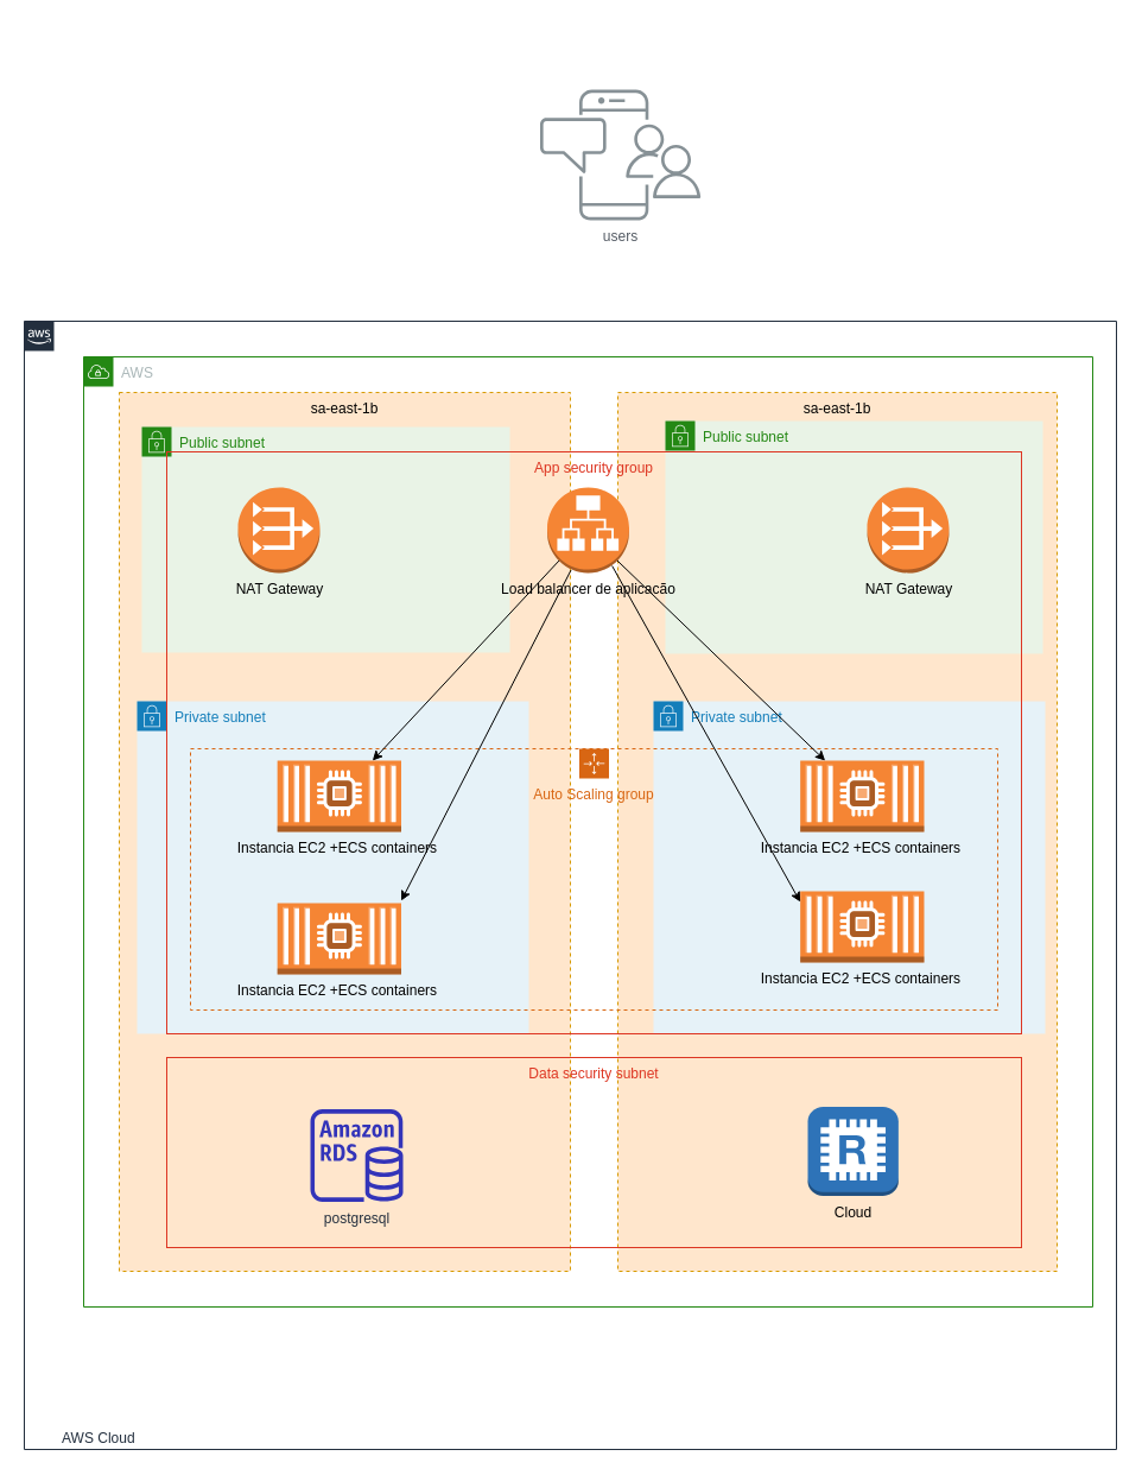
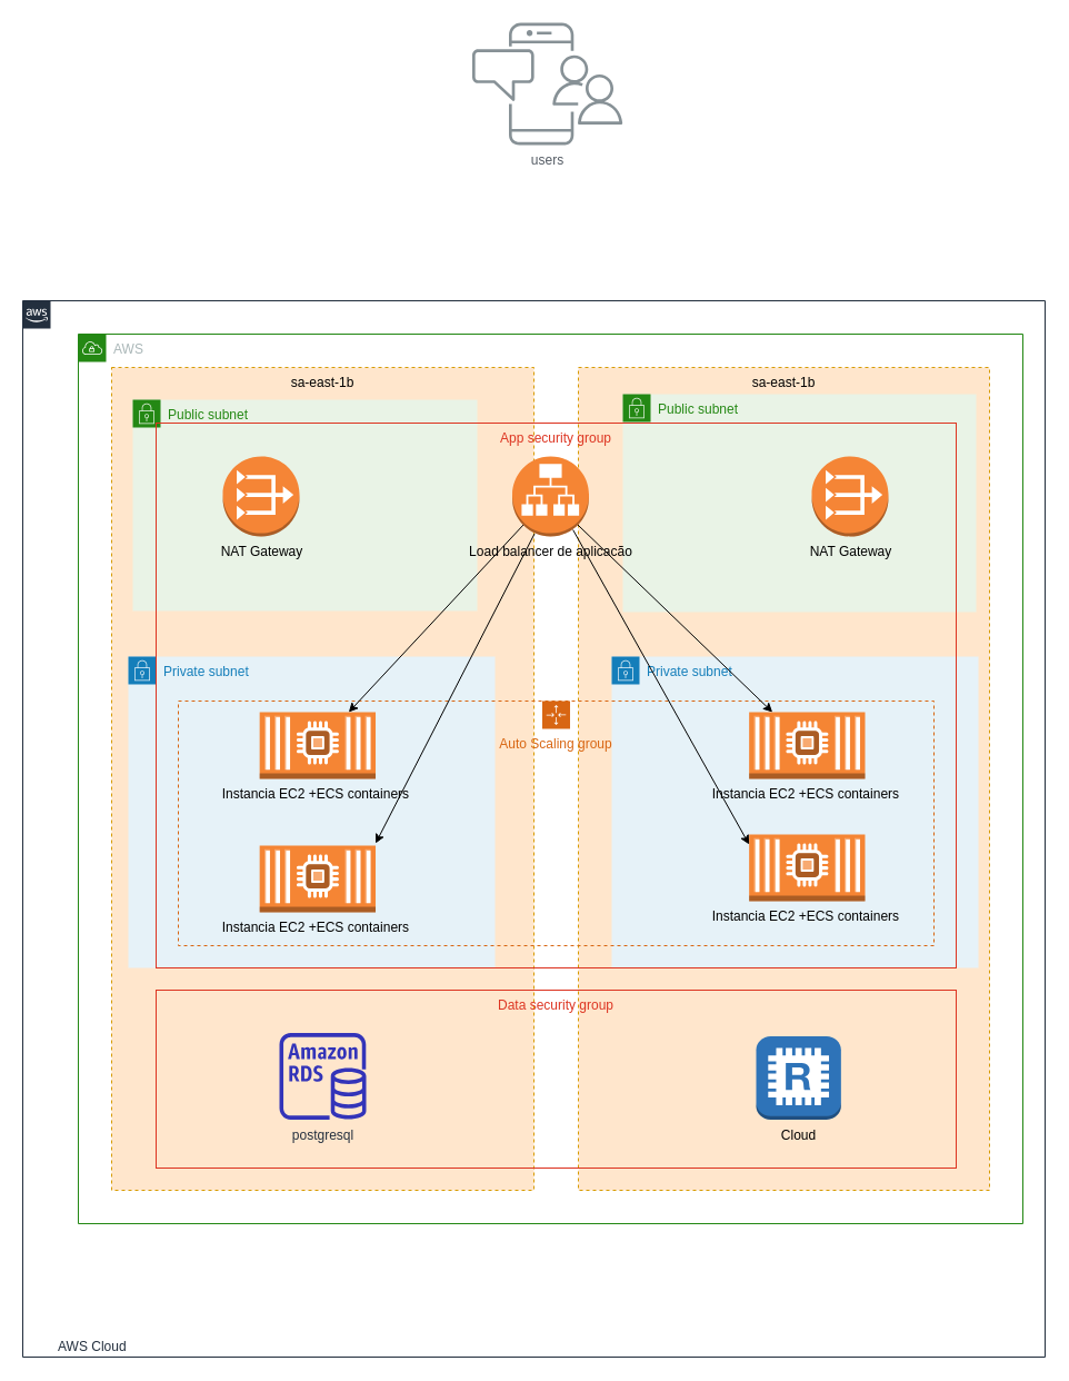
  <mxCell id="0" />
  <mxCell id="1" parent="0" />
- <mxCell id="2" value="users" style="outlineConnect=0;gradientColor=none;fontColor=#545B64;strokeColor=none;fillColor=#879196;dashed=0;verticalLabelPosition=bottom;verticalAlign=top;align=center;html=1;fontSize=12;fontStyle=0;aspect=fixed;shape=mxgraph.aws4.illustration_notification;pointerEvents=1;labelBackgroundColor=#ffffff;" parent="1" vertex="1"><mxGeometry x="454.2" y="75" width="135.8" height="110" as="geometry" /></mxCell>
+ <mxCell id="2" value="users" style="outlineConnect=0;gradientColor=none;fontColor=#545B64;strokeColor=none;fillColor=#879196;dashed=0;verticalLabelPosition=bottom;verticalAlign=top;align=center;html=1;fontSize=12;fontStyle=0;aspect=fixed;shape=mxgraph.aws4.illustration_notification;pointerEvents=1;labelBackgroundColor=#ffffff;" parent="1" vertex="1"><mxGeometry x="424.2" y="20" width="135.8" height="110" as="geometry" /></mxCell>
  <mxCell id="3" value="AWS Cloud" style="points=[[0,0],[0.25,0],[0.5,0],[0.75,0],[1,0],[1,0.25],[1,0.5],[1,0.75],[1,1],[0.75,1],[0.5,1],[0.25,1],[0,1],[0,0.75],[0,0.5],[0,0.25]];outlineConnect=0;gradientColor=none;html=1;whiteSpace=wrap;fontSize=12;fontStyle=0;shape=mxgraph.aws4.group;grIcon=mxgraph.aws4.group_aws_cloud_alt;strokeColor=#232F3E;verticalAlign=bottom;align=left;spacingLeft=30;fontColor=#232F3E;dashed=0;fillColor=none;horizontal=1;" vertex="1" parent="1"><mxGeometry x="20" y="270" width="920" height="950" as="geometry" /></mxCell>
  <mxCell id="4" value="AWS" style="points=[[0,0],[0.25,0],[0.5,0],[0.75,0],[1,0],[1,0.25],[1,0.5],[1,0.75],[1,1],[0.75,1],[0.5,1],[0.25,1],[0,1],[0,0.75],[0,0.5],[0,0.25]];outlineConnect=0;gradientColor=none;html=1;whiteSpace=wrap;fontSize=12;fontStyle=0;shape=mxgraph.aws4.group;grIcon=mxgraph.aws4.group_vpc;strokeColor=#248814;fillColor=none;verticalAlign=top;align=left;spacingLeft=30;fontColor=#AAB7B8;dashed=0;sketch=0;" vertex="1" parent="1"><mxGeometry x="70" y="300" width="850" height="800" as="geometry" /></mxCell>
  <mxCell id="5" value="sa-east-1b" style="dashed=1;verticalAlign=top;fontStyle=0;sketch=0;fillColor=#ffe6cc;strokeColor=#d79b00;" vertex="1" parent="1"><mxGeometry x="100" y="330" width="380" height="740" as="geometry" /></mxCell>
  <mxCell id="6" value="sa-east-1b" style="fillColor=#ffe6cc;strokeColor=#d79b00;dashed=1;verticalAlign=top;fontStyle=0;sketch=0;" vertex="1" parent="1"><mxGeometry x="520" y="330" width="370" height="740" as="geometry" /></mxCell>
  <mxCell id="7" value="Private subnet" style="points=[[0,0],[0.25,0],[0.5,0],[0.75,0],[1,0],[1,0.25],[1,0.5],[1,0.75],[1,1],[0.75,1],[0.5,1],[0.25,1],[0,1],[0,0.75],[0,0.5],[0,0.25]];outlineConnect=0;gradientColor=none;html=1;whiteSpace=wrap;fontSize=12;fontStyle=0;shape=mxgraph.aws4.group;grIcon=mxgraph.aws4.group_security_group;grStroke=0;strokeColor=#147EBA;fillColor=#E6F2F8;verticalAlign=top;align=left;spacingLeft=30;fontColor=#147EBA;dashed=0;sketch=0;" vertex="1" parent="1"><mxGeometry x="115" y="590" width="330" height="280" as="geometry" /></mxCell>
  <mxCell id="8" value="Private subnet" style="points=[[0,0],[0.25,0],[0.5,0],[0.75,0],[1,0],[1,0.25],[1,0.5],[1,0.75],[1,1],[0.75,1],[0.5,1],[0.25,1],[0,1],[0,0.75],[0,0.5],[0,0.25]];outlineConnect=0;gradientColor=none;html=1;whiteSpace=wrap;fontSize=12;fontStyle=0;shape=mxgraph.aws4.group;grIcon=mxgraph.aws4.group_security_group;grStroke=0;strokeColor=#147EBA;fillColor=#E6F2F8;verticalAlign=top;align=left;spacingLeft=30;fontColor=#147EBA;dashed=0;sketch=0;" vertex="1" parent="1"><mxGeometry x="550" y="590" width="330" height="280" as="geometry" /></mxCell>
  <mxCell id="9" value="Public subnet" style="points=[[0,0],[0.25,0],[0.5,0],[0.75,0],[1,0],[1,0.25],[1,0.5],[1,0.75],[1,1],[0.75,1],[0.5,1],[0.25,1],[0,1],[0,0.75],[0,0.5],[0,0.25]];outlineConnect=0;gradientColor=none;html=1;whiteSpace=wrap;fontSize=12;fontStyle=0;shape=mxgraph.aws4.group;grIcon=mxgraph.aws4.group_security_group;grStroke=0;strokeColor=#248814;fillColor=#E9F3E6;verticalAlign=top;align=left;spacingLeft=30;fontColor=#248814;dashed=0;sketch=0;" vertex="1" parent="1"><mxGeometry x="119" y="359" width="310" height="190" as="geometry" /></mxCell>
  <mxCell id="10" value="Public subnet" style="points=[[0,0],[0.25,0],[0.5,0],[0.75,0],[1,0],[1,0.25],[1,0.5],[1,0.75],[1,1],[0.75,1],[0.5,1],[0.25,1],[0,1],[0,0.75],[0,0.5],[0,0.25]];outlineConnect=0;gradientColor=none;html=1;whiteSpace=wrap;fontSize=12;fontStyle=0;shape=mxgraph.aws4.group;grIcon=mxgraph.aws4.group_security_group;grStroke=0;strokeColor=#248814;fillColor=#E9F3E6;verticalAlign=top;align=left;spacingLeft=30;fontColor=#248814;dashed=0;sketch=0;" vertex="1" parent="1"><mxGeometry x="560" y="354" width="318" height="196" as="geometry" /></mxCell>
  <mxCell id="11" value="Auto Scaling group" style="points=[[0,0],[0.25,0],[0.5,0],[0.75,0],[1,0],[1,0.25],[1,0.5],[1,0.75],[1,1],[0.75,1],[0.5,1],[0.25,1],[0,1],[0,0.75],[0,0.5],[0,0.25]];outlineConnect=0;gradientColor=none;html=1;whiteSpace=wrap;fontSize=12;fontStyle=0;shape=mxgraph.aws4.groupCenter;grIcon=mxgraph.aws4.group_auto_scaling_group;grStroke=1;strokeColor=#D86613;fillColor=none;verticalAlign=top;align=center;fontColor=#D86613;dashed=1;spacingTop=25;sketch=0;" vertex="1" parent="1"><mxGeometry x="160" y="630" width="680" height="220" as="geometry" /></mxCell>
  <mxCell id="12" value="Instancia EC2 +ECS containers&amp;nbsp;" style="outlineConnect=0;dashed=0;verticalLabelPosition=bottom;verticalAlign=top;align=center;html=1;shape=mxgraph.aws3.ec2_compute_container_2;fillColor=#F58534;gradientColor=none;sketch=0;strokeColor=#000099;" vertex="1" parent="1"><mxGeometry x="233.17" y="640" width="104.35" height="60" as="geometry" /></mxCell>
  <mxCell id="13" value="Instancia EC2 +ECS containers&amp;nbsp;" style="outlineConnect=0;dashed=0;verticalLabelPosition=bottom;verticalAlign=top;align=center;html=1;shape=mxgraph.aws3.ec2_compute_container_2;fillColor=#F58534;gradientColor=none;sketch=0;strokeColor=#000099;" vertex="1" parent="1"><mxGeometry x="673.65" y="640" width="104.35" height="60" as="geometry" /></mxCell>
- <mxCell id="14" value="postgresql" style="outlineConnect=0;fontColor=#232F3E;fillColor=#3334B9;strokeColor=none;dashed=0;verticalLabelPosition=bottom;verticalAlign=top;align=center;html=1;fontSize=12;fontStyle=0;aspect=fixed;pointerEvents=1;shape=mxgraph.aws4.rds_instance;sketch=0;" vertex="1" parent="1"><mxGeometry x="261" y="933.5" width="78" height="78" as="geometry" /></mxCell>
+ <mxCell id="14" value="postgresql" style="outlineConnect=0;fontColor=#232F3E;fillColor=#3334B9;strokeColor=none;dashed=0;verticalLabelPosition=bottom;verticalAlign=top;align=center;html=1;fontSize=12;fontStyle=0;aspect=fixed;pointerEvents=1;shape=mxgraph.aws4.rds_instance;sketch=0;" vertex="1" parent="1"><mxGeometry x="251" y="928.5" width="78" height="78" as="geometry" /></mxCell>
  <mxCell id="15" value="Instancia EC2 +ECS containers&amp;nbsp;" style="outlineConnect=0;dashed=0;verticalLabelPosition=bottom;verticalAlign=top;align=center;html=1;shape=mxgraph.aws3.ec2_compute_container_2;fillColor=#F58534;gradientColor=none;sketch=0;strokeColor=#000099;" vertex="1" parent="1"><mxGeometry x="233.17" y="760" width="104.35" height="60" as="geometry" /></mxCell>
  <mxCell id="16" value="Instancia EC2 +ECS containers&amp;nbsp;" style="outlineConnect=0;dashed=0;verticalLabelPosition=bottom;verticalAlign=top;align=center;html=1;shape=mxgraph.aws3.ec2_compute_container_2;fillColor=#F58534;gradientColor=none;sketch=0;strokeColor=#000099;" vertex="1" parent="1"><mxGeometry x="673.65" y="750" width="104.35" height="60" as="geometry" /></mxCell>
  <mxCell id="17" value="Load balancer de aplicacão" style="outlineConnect=0;dashed=0;verticalLabelPosition=bottom;verticalAlign=top;align=center;html=1;shape=mxgraph.aws3.application_load_balancer;fillColor=#F58534;gradientColor=none;sketch=0;strokeColor=#000099;" vertex="1" parent="1"><mxGeometry x="460.5" y="410" width="69" height="72" as="geometry" /></mxCell>
  <mxCell id="18" value="" style="endArrow=classic;html=1;exitX=0.145;exitY=0.855;exitDx=0;exitDy=0;exitPerimeter=0;" edge="1" parent="1" source="17" target="12"><mxGeometry width="50" height="50" relative="1" as="geometry"><mxPoint x="430" y="620" as="sourcePoint" /><mxPoint x="480" y="570" as="targetPoint" /></mxGeometry></mxCell>
  <mxCell id="19" value="" style="endArrow=classic;html=1;exitX=0.145;exitY=0.855;exitDx=0;exitDy=0;exitPerimeter=0;entryX=1;entryY=0;entryDx=0;entryDy=0;entryPerimeter=0;" edge="1" parent="1"><mxGeometry width="50" height="50" relative="1" as="geometry"><mxPoint x="480.505" y="479.56" as="sourcePoint" /><mxPoint x="337.52" y="758" as="targetPoint" /></mxGeometry></mxCell>
  <mxCell id="20" value="" style="endArrow=classic;html=1;exitX=0.855;exitY=0.855;exitDx=0;exitDy=0;exitPerimeter=0;" edge="1" parent="1" source="17" target="13"><mxGeometry width="50" height="50" relative="1" as="geometry"><mxPoint x="490.505" y="491.56" as="sourcePoint" /><mxPoint x="347.52" y="770" as="targetPoint" /></mxGeometry></mxCell>
  <mxCell id="21" value="" style="endArrow=classic;html=1;entryX=0;entryY=0.25;entryDx=0;entryDy=0;entryPerimeter=0;" edge="1" parent="1"><mxGeometry width="50" height="50" relative="1" as="geometry"><mxPoint x="515.161" y="476" as="sourcePoint" /><mxPoint x="673.65" y="759" as="targetPoint" /></mxGeometry></mxCell>
  <mxCell id="22" value="NAT Gateway" style="outlineConnect=0;dashed=0;verticalLabelPosition=bottom;verticalAlign=top;align=center;html=1;shape=mxgraph.aws3.vpc_nat_gateway;fillColor=#F58536;gradientColor=none;sketch=0;strokeColor=#000099;" vertex="1" parent="1"><mxGeometry x="200" y="410" width="69" height="72" as="geometry" /></mxCell>
  <mxCell id="23" value="NAT Gateway" style="outlineConnect=0;dashed=0;verticalLabelPosition=bottom;verticalAlign=top;align=center;html=1;shape=mxgraph.aws3.vpc_nat_gateway;fillColor=#F58536;gradientColor=none;sketch=0;strokeColor=#000099;" vertex="1" parent="1"><mxGeometry x="730" y="410" width="69" height="72" as="geometry" /></mxCell>
  <mxCell id="24" value="Cloud" style="outlineConnect=0;dashed=0;verticalLabelPosition=bottom;verticalAlign=top;align=center;html=1;shape=mxgraph.aws3.redis;fillColor=#2E73B8;gradientColor=none;sketch=0;strokeColor=#000099;" vertex="1" parent="1"><mxGeometry x="680" y="931.5" width="76.35" height="75" as="geometry" /></mxCell>
  <mxCell id="25" value="App security group" style="fillColor=none;strokeColor=#DD3522;verticalAlign=top;fontStyle=0;fontColor=#DD3522;sketch=0;" vertex="1" parent="1"><mxGeometry x="140" y="380" width="720" height="490" as="geometry" /></mxCell>
- <mxCell id="26" value="Data security subnet" style="fillColor=none;strokeColor=#DD3522;verticalAlign=top;fontStyle=0;fontColor=#DD3522;sketch=0;" vertex="1" parent="1"><mxGeometry x="140" y="890" width="720" height="160" as="geometry" /></mxCell>
+ <mxCell id="26" value="Data security group" style="fillColor=none;strokeColor=#DD3522;verticalAlign=top;fontStyle=0;fontColor=#DD3522;sketch=0;" vertex="1" parent="1"><mxGeometry x="140" y="890" width="720" height="160" as="geometry" /></mxCell>
